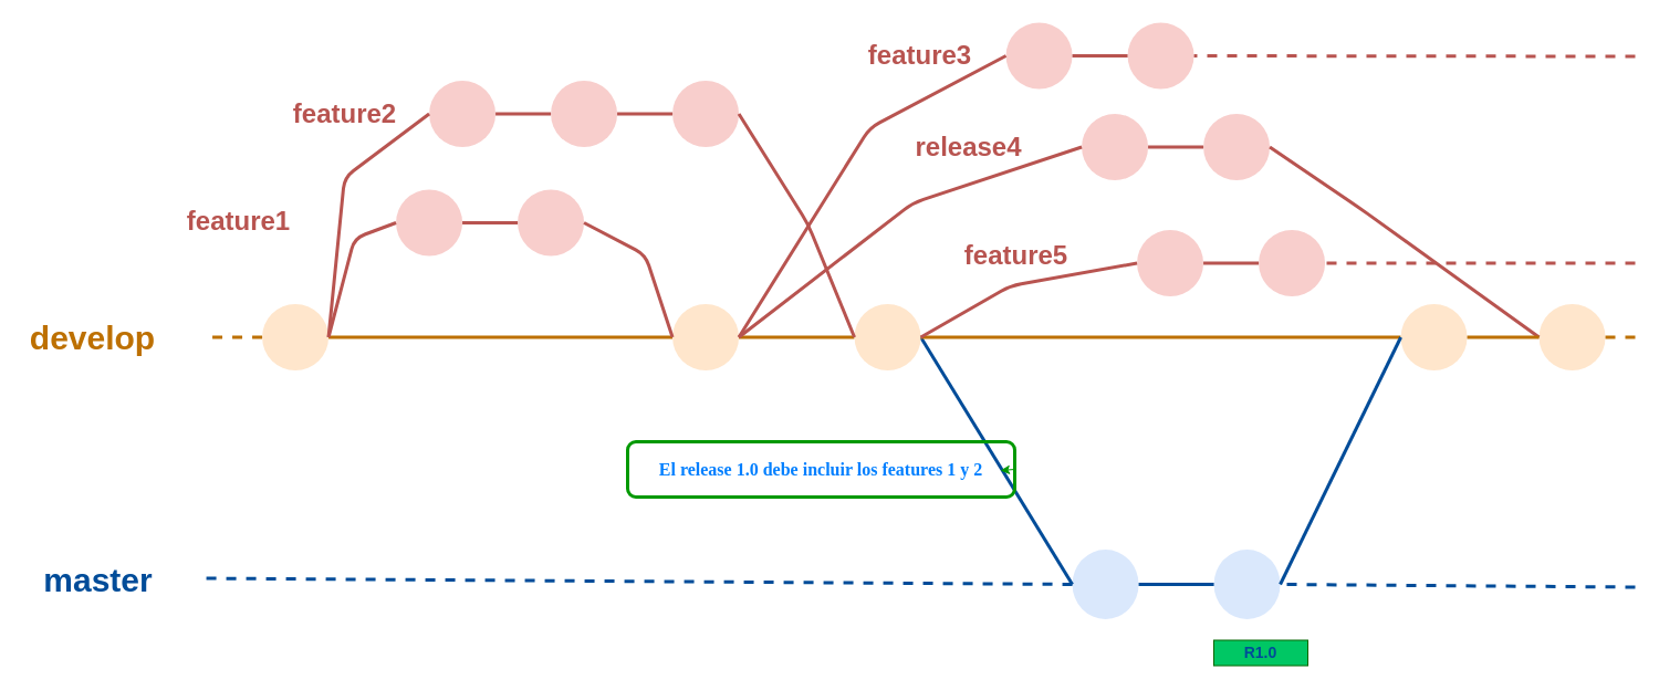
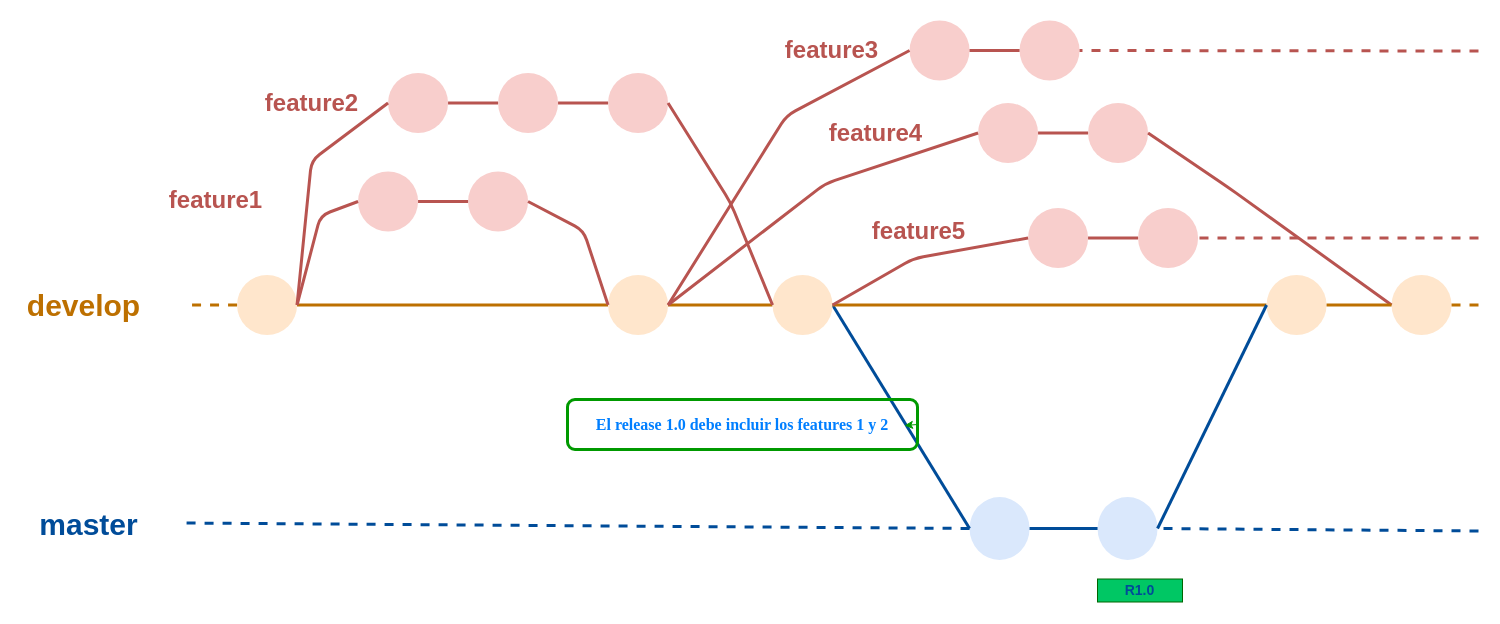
  <mxCell id="0" />
  <mxCell id="1" parent="0" />
  <mxCell id="2" value="" style="ellipse;whiteSpace=wrap;html=1;aspect=fixed;fillColor=#dae8fc;strokeColor=none;direction=south;" parent="1" vertex="1"><mxGeometry x="969.059" y="496.5" width="60" height="63" as="geometry" /></mxCell>
  <mxCell id="3" value="" style="endArrow=none;html=1;entryX=1;entryY=0.5;entryDx=0;entryDy=0;exitX=0.5;exitY=1;exitDx=0;exitDy=0;endFill=0;fillColor=#f0a30a;strokeColor=#004C99;strokeWidth=3;" parent="1" source="2" target="30" edge="1"><mxGeometry width="50" height="50" relative="1" as="geometry"><mxPoint x="514.559" y="447.5" as="sourcePoint" /><mxPoint x="441.559" y="512.5" as="targetPoint" /></mxGeometry></mxCell>
  <mxCell id="4" value="" style="ellipse;whiteSpace=wrap;html=1;aspect=fixed;fillColor=#dae8fc;strokeColor=none;" parent="1" vertex="1"><mxGeometry x="1097.059" y="496.5" width="60" height="63" as="geometry" /></mxCell>
  <mxCell id="5" value="" style="endArrow=none;html=1;exitX=0;exitY=0.5;exitDx=0;exitDy=0;endFill=0;fillColor=#f0a30a;strokeColor=#004C99;strokeWidth=3;" parent="1" source="4" target="2" edge="1"><mxGeometry width="50" height="50" relative="1" as="geometry"><mxPoint x="969.059" y="647.5" as="sourcePoint" /><mxPoint x="1069" y="567.5" as="targetPoint" /></mxGeometry></mxCell>
  <mxCell id="6" value="&lt;span style=&quot;color: rgb(0 , 127 , 255) ; font-family: &amp;#34;verdana&amp;#34; ; font-size: 16px ; font-weight: 700 ; white-space: normal&quot;&gt;El release 1.0 debe incluir los features 1 y 2&lt;/span&gt;" style="rounded=1;whiteSpace=wrap;html=1;strokeColor=#009900;strokeWidth=3;fillColor=none;fontColor=#990000;" parent="1" vertex="1"><mxGeometry x="567" y="399" width="350" height="50" as="geometry" /></mxCell>
  <mxCell id="7" value="" style="endArrow=classic;html=1;strokeColor=#009900;fontColor=#990000;exitX=1;exitY=0.5;exitDx=0;exitDy=0;" parent="1" source="6" edge="1"><mxGeometry width="50" height="50" relative="1" as="geometry"><mxPoint x="874.5" y="-189" as="sourcePoint" /><mxPoint x="904" y="425" as="targetPoint" /></mxGeometry></mxCell>
  <mxCell id="8" value="R1.0" style="text;html=1;strokeColor=#006600;fillColor=#00C764;align=center;verticalAlign=middle;whiteSpace=wrap;rounded=0;fontStyle=1;fontSize=14;fontColor=#004C99;" parent="1" vertex="1"><mxGeometry x="1097" y="578.5" width="85" height="23" as="geometry" /></mxCell>
  <mxCell id="9" value="" style="endArrow=none;html=1;endFill=0;fillColor=#f0a30a;strokeColor=#004C99;strokeWidth=3;dashed=1;exitX=0.5;exitY=1;exitDx=0;exitDy=0;" parent="1" source="2" edge="1"><mxGeometry width="50" height="50" relative="1" as="geometry"><mxPoint x="532.5" y="651.5" as="sourcePoint" /><mxPoint x="182.5" y="522.5" as="targetPoint" /></mxGeometry></mxCell>
  <mxCell id="10" value="&lt;font size=&quot;1&quot;&gt;&lt;b style=&quot;font-size: 30px&quot;&gt;develop&lt;/b&gt;&lt;/font&gt;" style="text;html=1;strokeColor=none;fillColor=none;align=center;verticalAlign=middle;whiteSpace=wrap;rounded=0;fontColor=#BD7000;" parent="1" vertex="1"><mxGeometry x="20" y="281" width="127" height="47" as="geometry" /></mxCell>
  <mxCell id="11" value="&lt;font size=&quot;1&quot; color=&quot;#004c99&quot;&gt;&lt;b style=&quot;font-size: 30px&quot;&gt;master&lt;/b&gt;&lt;/font&gt;" style="text;html=1;strokeColor=none;fillColor=none;align=center;verticalAlign=middle;whiteSpace=wrap;rounded=0;fontColor=#990000;" parent="1" vertex="1"><mxGeometry x="24.5" y="499" width="127" height="50" as="geometry" /></mxCell>
  <mxCell id="12" value="" style="ellipse;whiteSpace=wrap;html=1;aspect=fixed;fillColor=#FFE6CC;strokeColor=none;" vertex="1" parent="1"><mxGeometry x="236.559" y="274.5" width="60" height="60" as="geometry" /></mxCell>
  <mxCell id="13" value="" style="endArrow=none;html=1;entryX=1;entryY=0.5;entryDx=0;entryDy=0;endFill=0;fillColor=#f0a30a;strokeColor=#BD7000;strokeWidth=3;exitX=0;exitY=0.5;exitDx=0;exitDy=0;" edge="1" parent="1" target="12" source="25"><mxGeometry width="50" height="50" relative="1" as="geometry"><mxPoint x="346.559" y="304.5" as="sourcePoint" /><mxPoint x="286.559" y="374.5" as="targetPoint" /></mxGeometry></mxCell>
  <mxCell id="14" value="" style="endArrow=none;html=1;endFill=0;fillColor=#f0a30a;strokeColor=#BD7000;strokeWidth=3;dashed=1;exitX=0;exitY=0.5;exitDx=0;exitDy=0;" edge="1" parent="1" source="12"><mxGeometry width="50" height="50" relative="1" as="geometry"><mxPoint x="1496.5" y="490.5" as="sourcePoint" /><mxPoint x="188" y="304.5" as="targetPoint" /></mxGeometry></mxCell>
  <mxCell id="15" value="" style="ellipse;whiteSpace=wrap;html=1;aspect=fixed;fillColor=#f8cecc;strokeColor=none;" vertex="1" parent="1"><mxGeometry x="467.559" y="171" width="60" height="60" as="geometry" /></mxCell>
  <mxCell id="16" value="" style="ellipse;whiteSpace=wrap;html=1;aspect=fixed;fillColor=#f8cecc;strokeColor=none;" vertex="1" parent="1"><mxGeometry x="357.559" y="171" width="60" height="60" as="geometry" /></mxCell>
  <mxCell id="17" value="" style="endArrow=none;html=1;entryX=1;entryY=0.5;entryDx=0;entryDy=0;endFill=0;fillColor=#f0a30a;strokeColor=#B85450;strokeWidth=3;exitX=0;exitY=0.5;exitDx=0;exitDy=0;" edge="1" parent="1" source="15" target="16"><mxGeometry width="50" height="50" relative="1" as="geometry"><mxPoint x="417.5" y="234.5" as="sourcePoint" /><mxPoint x="407.559" y="271" as="targetPoint" /></mxGeometry></mxCell>
  <mxCell id="18" value="" style="endArrow=none;html=1;entryX=1;entryY=0.5;entryDx=0;entryDy=0;endFill=0;fillColor=#f0a30a;strokeColor=#B85450;strokeWidth=3;exitX=0;exitY=0.5;exitDx=0;exitDy=0;" edge="1" parent="1" source="16" target="12"><mxGeometry width="50" height="50" relative="1" as="geometry"><mxPoint x="390.559" y="109" as="sourcePoint" /><mxPoint x="340.559" y="109" as="targetPoint" /><Array as="points"><mxPoint x="320" y="215" /></Array></mxGeometry></mxCell>
  <mxCell id="19" value="" style="ellipse;whiteSpace=wrap;html=1;aspect=fixed;fillColor=#f8cecc;strokeColor=none;" vertex="1" parent="1"><mxGeometry x="497.559" y="72.5" width="60" height="60" as="geometry" /></mxCell>
  <mxCell id="20" value="" style="ellipse;whiteSpace=wrap;html=1;aspect=fixed;fillColor=#f8cecc;strokeColor=none;" vertex="1" parent="1"><mxGeometry x="387.559" y="72.5" width="60" height="60" as="geometry" /></mxCell>
  <mxCell id="21" value="" style="endArrow=none;html=1;entryX=1;entryY=0.5;entryDx=0;entryDy=0;endFill=0;fillColor=#f0a30a;strokeColor=#B85450;strokeWidth=3;exitX=0;exitY=0.5;exitDx=0;exitDy=0;" edge="1" parent="1" source="19" target="20"><mxGeometry width="50" height="50" relative="1" as="geometry"><mxPoint x="447.5" y="136" as="sourcePoint" /><mxPoint x="437.559" y="172.5" as="targetPoint" /></mxGeometry></mxCell>
  <mxCell id="22" value="" style="ellipse;whiteSpace=wrap;html=1;aspect=fixed;fillColor=#f8cecc;strokeColor=none;" vertex="1" parent="1"><mxGeometry x="607.559" y="72.5" width="60" height="60" as="geometry" /></mxCell>
  <mxCell id="23" value="" style="endArrow=none;html=1;endFill=0;fillColor=#f0a30a;strokeColor=#B85450;strokeWidth=3;exitX=0;exitY=0.5;exitDx=0;exitDy=0;entryX=1;entryY=0.5;entryDx=0;entryDy=0;" edge="1" parent="1" source="22" target="19"><mxGeometry width="50" height="50" relative="1" as="geometry"><mxPoint x="557.5" y="136" as="sourcePoint" /><mxPoint x="575.5" y="161" as="targetPoint" /></mxGeometry></mxCell>
  <mxCell id="24" value="" style="endArrow=none;html=1;entryX=1;entryY=0.5;entryDx=0;entryDy=0;endFill=0;fillColor=#f0a30a;strokeColor=#B85450;strokeWidth=3;exitX=0;exitY=0.5;exitDx=0;exitDy=0;" edge="1" parent="1" source="20" target="12"><mxGeometry width="50" height="50" relative="1" as="geometry"><mxPoint x="344.059" y="110" as="sourcePoint" /><mxPoint x="280.559" y="17" as="targetPoint" /><Array as="points"><mxPoint x="311" y="160" /></Array></mxGeometry></mxCell>
  <mxCell id="25" value="" style="ellipse;whiteSpace=wrap;html=1;aspect=fixed;fillColor=#FFE6CC;strokeColor=none;" vertex="1" parent="1"><mxGeometry x="607.559" y="274.5" width="60" height="60" as="geometry" /></mxCell>
  <mxCell id="26" value="" style="endArrow=none;html=1;entryX=1;entryY=0.5;entryDx=0;entryDy=0;endFill=0;fillColor=#f0a30a;strokeColor=#B85450;strokeWidth=3;exitX=0;exitY=0.5;exitDx=0;exitDy=0;" edge="1" parent="1" source="25" target="15"><mxGeometry width="50" height="50" relative="1" as="geometry"><mxPoint x="369.059" y="112.5" as="sourcePoint" /><mxPoint x="280.559" y="17" as="targetPoint" /><Array as="points"><mxPoint x="583" y="230" /></Array></mxGeometry></mxCell>
  <mxCell id="27" value="&lt;font style=&quot;font-size: 24px;&quot;&gt;&lt;b style=&quot;font-size: 24px;&quot;&gt;feature1&lt;/b&gt;&lt;/font&gt;" style="text;html=1;strokeColor=none;fillColor=none;align=center;verticalAlign=middle;whiteSpace=wrap;rounded=0;fontColor=#B85450;fontSize=24;" vertex="1" parent="1"><mxGeometry x="151.5" y="176.5" width="127" height="47" as="geometry" /></mxCell>
  <mxCell id="28" value="&lt;font style=&quot;font-size: 24px;&quot;&gt;&lt;b style=&quot;font-size: 24px;&quot;&gt;feature2&lt;/b&gt;&lt;/font&gt;" style="text;html=1;strokeColor=none;fillColor=none;align=center;verticalAlign=middle;whiteSpace=wrap;rounded=0;fontColor=#B85450;fontSize=24;" vertex="1" parent="1"><mxGeometry x="248" y="79" width="127" height="47" as="geometry" /></mxCell>
  <mxCell id="29" value="" style="endArrow=none;html=1;entryX=1;entryY=0.5;entryDx=0;entryDy=0;endFill=0;fillColor=#f0a30a;strokeColor=#BD7000;strokeWidth=3;exitX=0;exitY=0.5;exitDx=0;exitDy=0;" edge="1" parent="1" source="30" target="25"><mxGeometry width="50" height="50" relative="1" as="geometry"><mxPoint x="532.059" y="304.5" as="sourcePoint" /><mxPoint x="482.059" y="304.5" as="targetPoint" /></mxGeometry></mxCell>
  <mxCell id="30" value="" style="ellipse;whiteSpace=wrap;html=1;aspect=fixed;fillColor=#FFE6CC;strokeColor=none;" vertex="1" parent="1"><mxGeometry x="772.059" y="274.5" width="60" height="60" as="geometry" /></mxCell>
  <mxCell id="31" value="" style="endArrow=none;html=1;entryX=1;entryY=0.5;entryDx=0;entryDy=0;endFill=0;fillColor=#f0a30a;strokeColor=#B85450;strokeWidth=3;exitX=0;exitY=0.5;exitDx=0;exitDy=0;" edge="1" parent="1" source="30" target="22"><mxGeometry width="50" height="50" relative="1" as="geometry"><mxPoint x="826" y="75" as="sourcePoint" /><mxPoint x="744.559" y="132.5" as="targetPoint" /><Array as="points"><mxPoint x="730" y="202" /></Array></mxGeometry></mxCell>
  <mxCell id="32" value="" style="ellipse;whiteSpace=wrap;html=1;aspect=fixed;fillColor=#f8cecc;strokeColor=none;" vertex="1" parent="1"><mxGeometry x="1019.059" y="20" width="60" height="60" as="geometry" /></mxCell>
  <mxCell id="33" value="" style="ellipse;whiteSpace=wrap;html=1;aspect=fixed;fillColor=#f8cecc;strokeColor=none;" vertex="1" parent="1"><mxGeometry x="909.059" y="20" width="60" height="60" as="geometry" /></mxCell>
  <mxCell id="34" value="" style="endArrow=none;html=1;entryX=1;entryY=0.5;entryDx=0;entryDy=0;endFill=0;fillColor=#f0a30a;strokeColor=#B85450;strokeWidth=3;exitX=0;exitY=0.5;exitDx=0;exitDy=0;" edge="1" parent="1" source="32" target="33"><mxGeometry width="50" height="50" relative="1" as="geometry"><mxPoint x="969" y="83.5" as="sourcePoint" /><mxPoint x="959.059" y="120" as="targetPoint" /></mxGeometry></mxCell>
  <mxCell id="35" value="" style="endArrow=none;html=1;entryX=1;entryY=0.5;entryDx=0;entryDy=0;endFill=0;fillColor=#f0a30a;strokeColor=#B85450;strokeWidth=3;exitX=0;exitY=0.5;exitDx=0;exitDy=0;" edge="1" parent="1" source="33" target="25"><mxGeometry width="50" height="50" relative="1" as="geometry"><mxPoint x="761.559" y="109" as="sourcePoint" /><mxPoint x="641.559" y="7" as="targetPoint" /><Array as="points"><mxPoint x="786" y="115" /></Array></mxGeometry></mxCell>
  <mxCell id="36" value="&lt;font style=&quot;font-size: 24px;&quot;&gt;&lt;b style=&quot;font-size: 24px;&quot;&gt;feature3&lt;/b&gt;&lt;/font&gt;" style="text;html=1;strokeColor=none;fillColor=none;align=center;verticalAlign=middle;whiteSpace=wrap;rounded=0;fontColor=#B85450;fontSize=24;" vertex="1" parent="1"><mxGeometry x="768" y="26.5" width="127" height="47" as="geometry" /></mxCell>
  <mxCell id="37" value="" style="ellipse;whiteSpace=wrap;html=1;aspect=fixed;fillColor=#f8cecc;strokeColor=none;" vertex="1" parent="1"><mxGeometry x="1087.559" y="102.5" width="60" height="60" as="geometry" /></mxCell>
  <mxCell id="38" value="" style="ellipse;whiteSpace=wrap;html=1;aspect=fixed;fillColor=#f8cecc;strokeColor=none;" vertex="1" parent="1"><mxGeometry x="977.559" y="102.5" width="60" height="60" as="geometry" /></mxCell>
  <mxCell id="39" value="" style="endArrow=none;html=1;entryX=1;entryY=0.5;entryDx=0;entryDy=0;endFill=0;fillColor=#f0a30a;strokeColor=#B85450;strokeWidth=3;exitX=0;exitY=0.5;exitDx=0;exitDy=0;" edge="1" parent="1" source="37" target="38"><mxGeometry width="50" height="50" relative="1" as="geometry"><mxPoint x="1037.5" y="166" as="sourcePoint" /><mxPoint x="1027.559" y="202.5" as="targetPoint" /></mxGeometry></mxCell>
  <mxCell id="40" value="" style="endArrow=none;html=1;entryX=1;entryY=0.5;entryDx=0;entryDy=0;endFill=0;fillColor=#f0a30a;strokeColor=#B85450;strokeWidth=3;exitX=0;exitY=0.5;exitDx=0;exitDy=0;" edge="1" parent="1" source="38" target="25"><mxGeometry width="50" height="50" relative="1" as="geometry"><mxPoint x="931.559" y="157.5" as="sourcePoint" /><mxPoint x="651.559" y="17" as="targetPoint" /><Array as="points"><mxPoint x="825" y="183" /></Array></mxGeometry></mxCell>
- <mxCell id="41" value="&lt;font style=&quot;font-size: 24px;&quot;&gt;&lt;b style=&quot;font-size: 24px;&quot;&gt;release4&lt;/b&gt;&lt;/font&gt;" style="text;html=1;strokeColor=none;fillColor=none;align=center;verticalAlign=middle;whiteSpace=wrap;rounded=0;fontColor=#B85450;fontSize=24;" vertex="1" parent="1"><mxGeometry x="812" y="109" width="127" height="47" as="geometry" /></mxCell>
+ <mxCell id="41" value="&lt;font style=&quot;font-size: 24px;&quot;&gt;&lt;b style=&quot;font-size: 24px;&quot;&gt;feature4&lt;/b&gt;&lt;/font&gt;" style="text;html=1;strokeColor=none;fillColor=none;align=center;verticalAlign=middle;whiteSpace=wrap;rounded=0;fontColor=#B85450;fontSize=24;" vertex="1" parent="1"><mxGeometry x="812" y="109" width="127" height="47" as="geometry" /></mxCell>
  <mxCell id="42" value="" style="endArrow=none;html=1;endFill=0;fillColor=#f0a30a;strokeColor=#BD7000;strokeWidth=3;entryX=1;entryY=0.5;entryDx=0;entryDy=0;" edge="1" parent="1" source="54" target="30"><mxGeometry width="50" height="50" relative="1" as="geometry"><mxPoint x="1484" y="304.5" as="sourcePoint" /><mxPoint x="1406.559" y="376" as="targetPoint" /></mxGeometry></mxCell>
  <mxCell id="43" value="" style="endArrow=none;html=1;entryX=1;entryY=0.5;entryDx=0;entryDy=0;endFill=0;fillColor=#f0a30a;strokeColor=#B85450;strokeWidth=3;dashed=1;" edge="1" parent="1" target="32"><mxGeometry width="50" height="50" relative="1" as="geometry"><mxPoint x="1478" y="50.5" as="sourcePoint" /><mxPoint x="1097.559" y="49" as="targetPoint" /></mxGeometry></mxCell>
  <mxCell id="44" value="" style="ellipse;whiteSpace=wrap;html=1;aspect=fixed;fillColor=#f8cecc;strokeColor=none;" vertex="1" parent="1"><mxGeometry x="1137.559" y="207.5" width="60" height="60" as="geometry" /></mxCell>
  <mxCell id="45" value="" style="ellipse;whiteSpace=wrap;html=1;aspect=fixed;fillColor=#f8cecc;strokeColor=none;" vertex="1" parent="1"><mxGeometry x="1027.559" y="207.5" width="60" height="60" as="geometry" /></mxCell>
  <mxCell id="46" value="" style="endArrow=none;html=1;entryX=1;entryY=0.5;entryDx=0;entryDy=0;endFill=0;fillColor=#f0a30a;strokeColor=#B85450;strokeWidth=3;exitX=0;exitY=0.5;exitDx=0;exitDy=0;" edge="1" parent="1" source="44" target="45"><mxGeometry width="50" height="50" relative="1" as="geometry"><mxPoint x="1087.5" y="271" as="sourcePoint" /><mxPoint x="1077.559" y="307.5" as="targetPoint" /></mxGeometry></mxCell>
  <mxCell id="47" value="" style="endArrow=none;html=1;entryX=1;entryY=0.5;entryDx=0;entryDy=0;endFill=0;fillColor=#f0a30a;strokeColor=#B85450;strokeWidth=3;dashed=1;" edge="1" parent="1" target="44"><mxGeometry width="50" height="50" relative="1" as="geometry"><mxPoint x="1478" y="237.5" as="sourcePoint" /><mxPoint x="1216.059" y="236.5" as="targetPoint" /></mxGeometry></mxCell>
  <mxCell id="48" value="&lt;font style=&quot;font-size: 24px;&quot;&gt;&lt;b style=&quot;font-size: 24px;&quot;&gt;feature5&lt;/b&gt;&lt;/font&gt;" style="text;html=1;strokeColor=none;fillColor=none;align=center;verticalAlign=middle;whiteSpace=wrap;rounded=0;fontColor=#B85450;fontSize=24;" vertex="1" parent="1"><mxGeometry x="854.5" y="207.5" width="127" height="47" as="geometry" /></mxCell>
  <mxCell id="49" value="" style="endArrow=none;html=1;entryX=1;entryY=0.5;entryDx=0;entryDy=0;endFill=0;fillColor=#f0a30a;strokeColor=#B85450;strokeWidth=3;exitX=0;exitY=0.5;exitDx=0;exitDy=0;" edge="1" parent="1" source="45" target="30"><mxGeometry width="50" height="50" relative="1" as="geometry"><mxPoint x="1108.559" y="156" as="sourcePoint" /><mxPoint x="828.559" y="15.5" as="targetPoint" /><Array as="points"><mxPoint x="913" y="258" /></Array></mxGeometry></mxCell>
  <mxCell id="50" value="" style="endArrow=none;html=1;endFill=0;fillColor=#f0a30a;strokeColor=#004C99;strokeWidth=3;dashed=1;entryX=1;entryY=0.5;entryDx=0;entryDy=0;" edge="1" parent="1" target="4"><mxGeometry width="50" height="50" relative="1" as="geometry"><mxPoint x="1478" y="530.5" as="sourcePoint" /><mxPoint x="1421.059" y="530.5" as="targetPoint" /></mxGeometry></mxCell>
  <mxCell id="51" value="" style="ellipse;whiteSpace=wrap;html=1;aspect=fixed;fillColor=#FFE6CC;strokeColor=none;" vertex="1" parent="1"><mxGeometry x="1391.059" y="274.5" width="60" height="60" as="geometry" /></mxCell>
  <mxCell id="52" value="" style="endArrow=none;html=1;endFill=0;fillColor=#f0a30a;strokeColor=#BD7000;strokeWidth=3;entryX=1;entryY=0.5;entryDx=0;entryDy=0;dashed=1;" edge="1" parent="1" target="51"><mxGeometry width="50" height="50" relative="1" as="geometry"><mxPoint x="1478" y="304.5" as="sourcePoint" /><mxPoint x="832.059" y="304.5" as="targetPoint" /></mxGeometry></mxCell>
  <mxCell id="53" value="" style="endArrow=none;html=1;entryX=1;entryY=0.5;entryDx=0;entryDy=0;endFill=0;fillColor=#f0a30a;strokeColor=#B85450;strokeWidth=3;exitX=0;exitY=0.5;exitDx=0;exitDy=0;" edge="1" parent="1" source="51" target="37"><mxGeometry width="50" height="50" relative="1" as="geometry"><mxPoint x="782.059" y="314.5" as="sourcePoint" /><mxPoint x="677.559" y="112.5" as="targetPoint" /><Array as="points"><mxPoint x="1228" y="187" /></Array></mxGeometry></mxCell>
  <mxCell id="54" value="" style="ellipse;whiteSpace=wrap;html=1;aspect=fixed;fillColor=#FFE6CC;strokeColor=none;" vertex="1" parent="1"><mxGeometry x="1266.059" y="274.5" width="60" height="60" as="geometry" /></mxCell>
  <mxCell id="55" value="" style="endArrow=none;html=1;endFill=0;fillColor=#f0a30a;strokeColor=#BD7000;strokeWidth=3;entryX=1;entryY=0.5;entryDx=0;entryDy=0;" edge="1" parent="1" source="51" target="54"><mxGeometry width="50" height="50" relative="1" as="geometry"><mxPoint x="1391.059" y="304.5" as="sourcePoint" /><mxPoint x="832.059" y="304.5" as="targetPoint" /></mxGeometry></mxCell>
  <mxCell id="56" value="" style="endArrow=none;html=1;entryX=0;entryY=0.5;entryDx=0;entryDy=0;exitX=1;exitY=0.5;exitDx=0;exitDy=0;endFill=0;fillColor=#f0a30a;strokeColor=#004C99;strokeWidth=3;" edge="1" parent="1" source="4" target="54"><mxGeometry width="50" height="50" relative="1" as="geometry"><mxPoint x="979.059" y="538" as="sourcePoint" /><mxPoint x="842.059" y="314.5" as="targetPoint" /></mxGeometry></mxCell>
